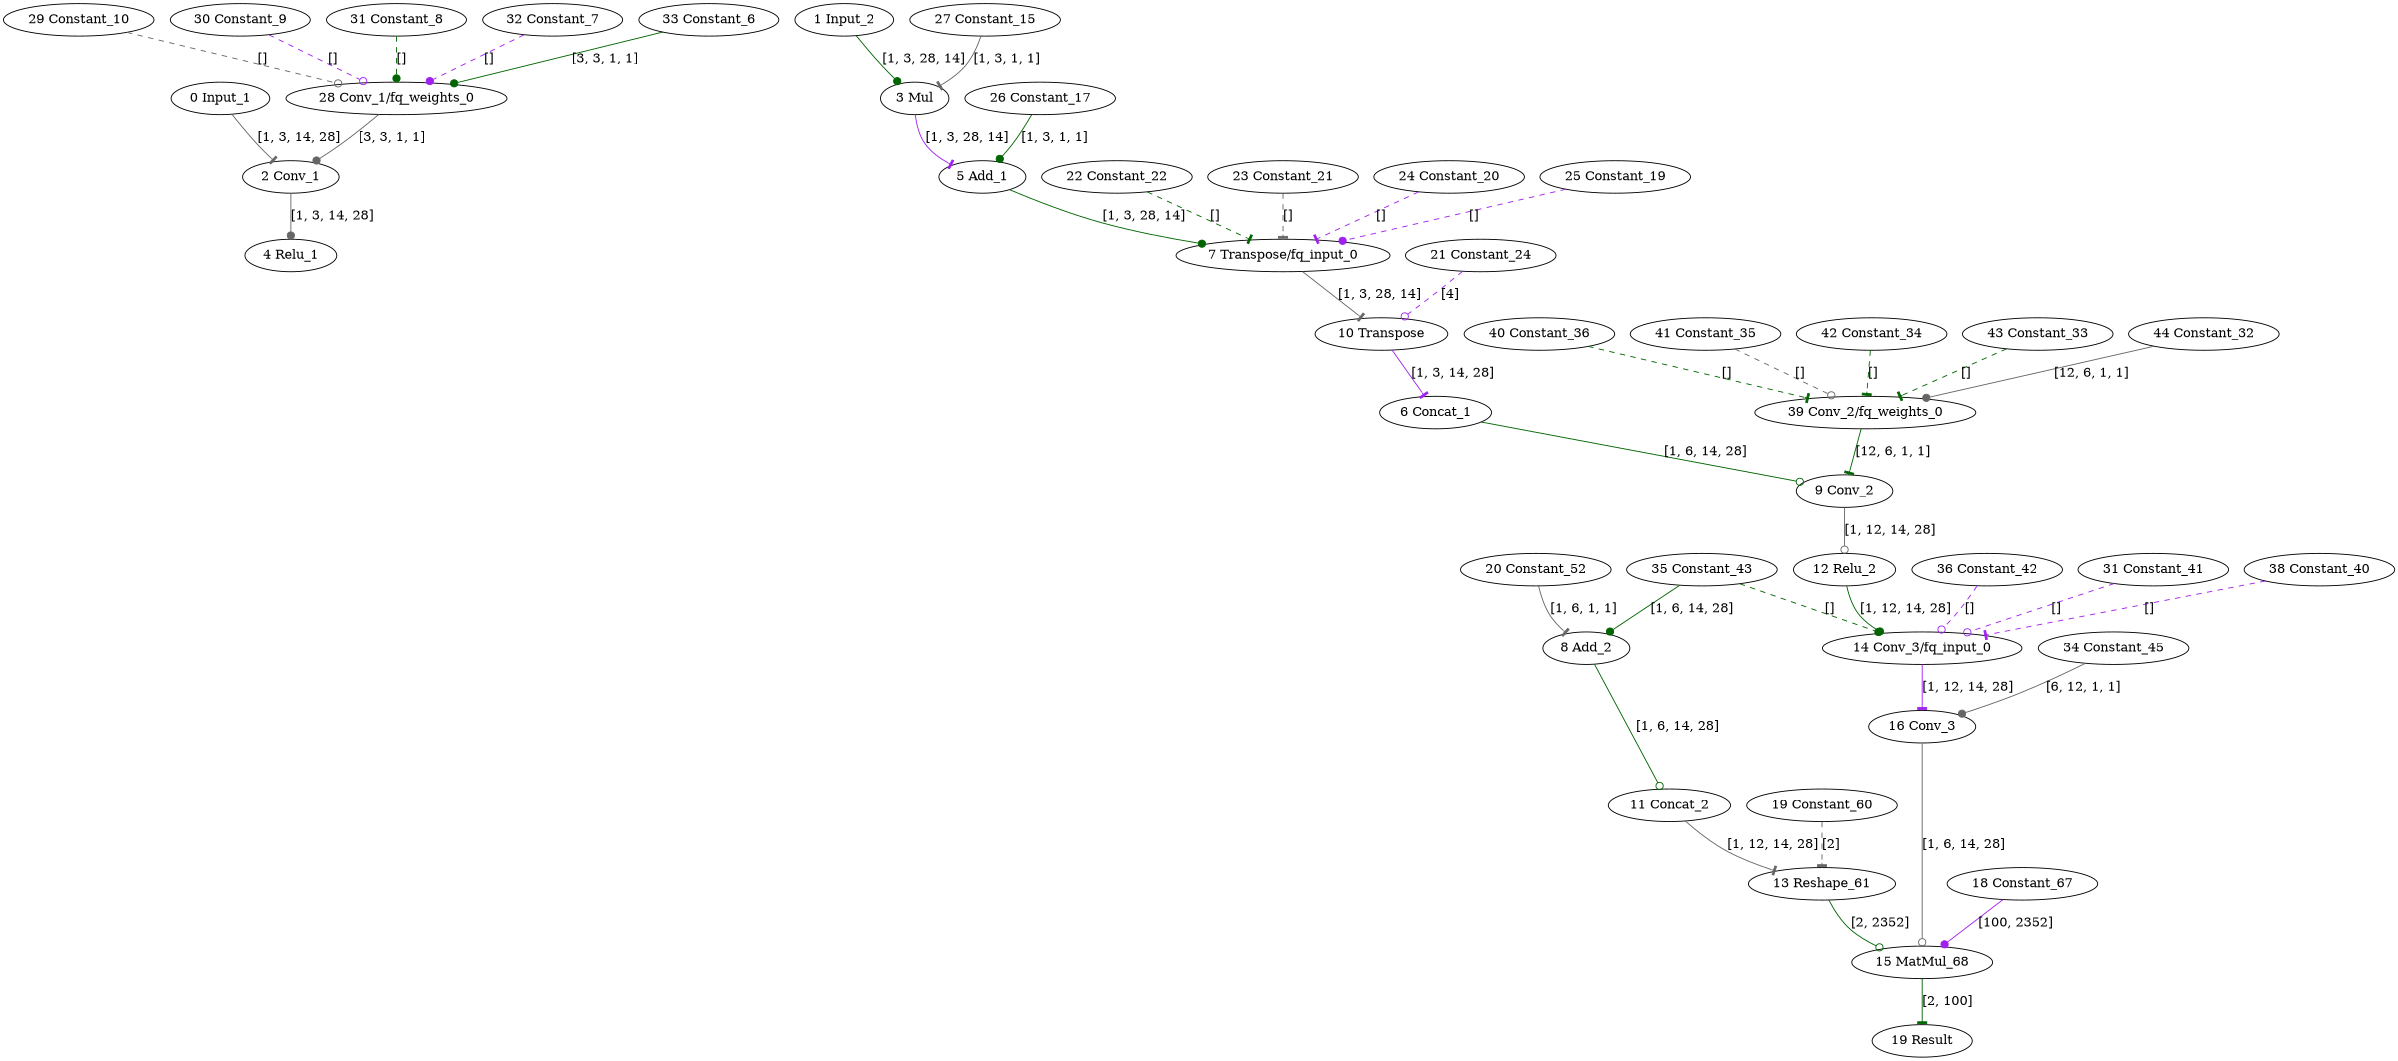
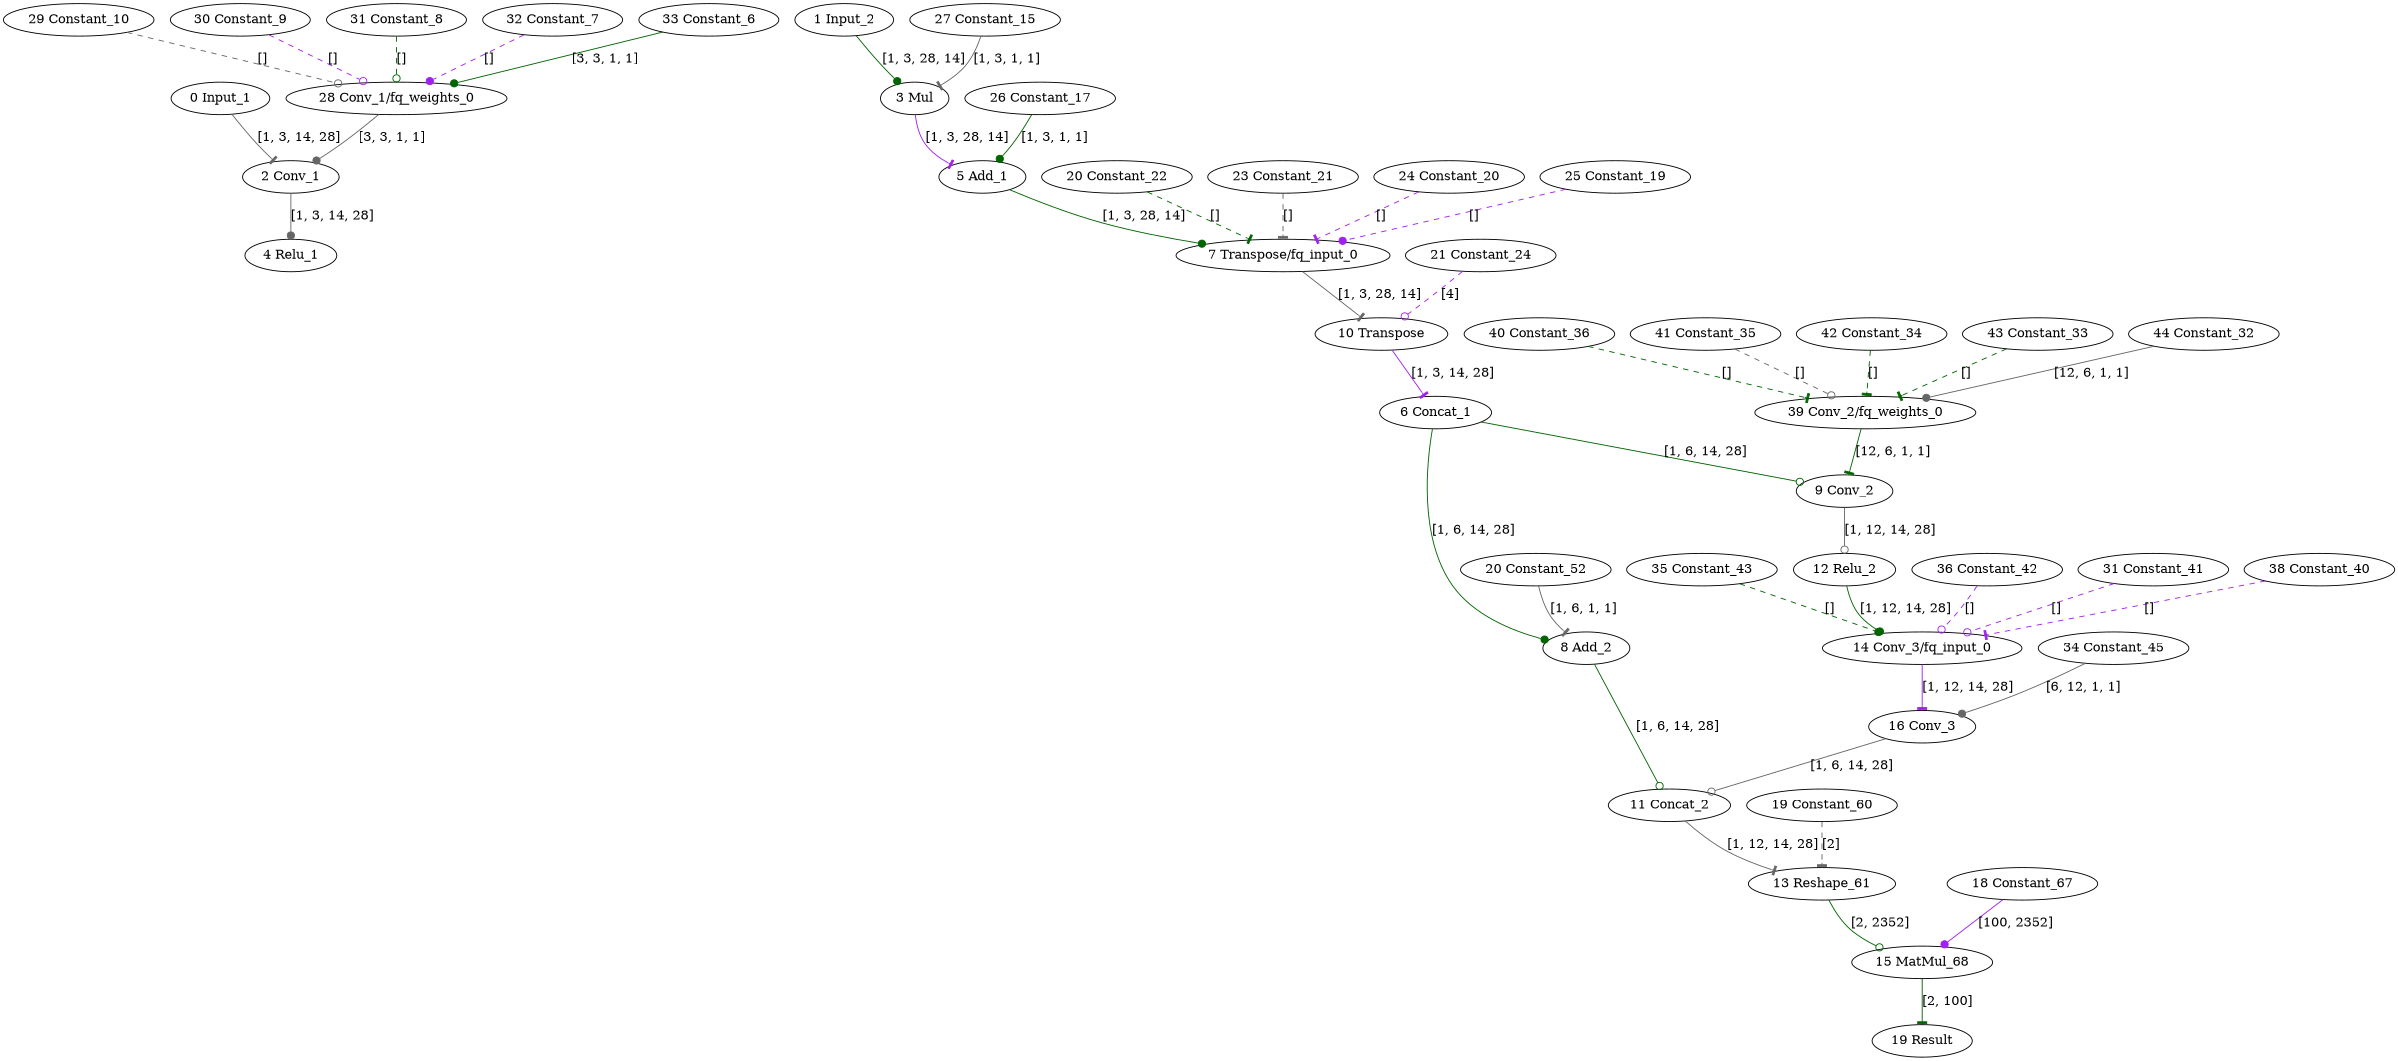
  strict digraph {
    node [type=Constant]
    edge [arrowhead=tee color=darkgreen style=solid]
    "0 Input_1" [type=Parameter]
    "2 Conv_1" [type=Convolution]
    "4 Relu_1" [type=Relu]
    "1 Input_2" [type=Parameter]
    "3 Mul" [type=Multiply]
    "5 Add_1" [type=Add]
    "7 Transpose/fq_input_0" [type=FakeQuantize]
    "6 Concat_1" [type=Concat]
    "8 Add_2" [type=Add]
    "9 Conv_2" [type=Convolution]
    "10 Transpose" [type=Transpose]
    "11 Concat_2" [type=Concat]
    "12 Relu_2" [type=Relu]
    "13 Reshape_61" [type=Reshape]
    "14 Conv_3/fq_input_0" [type=FakeQuantize]
    "15 MatMul_68" [type=MatMul]
    "16 Conv_3" [type=Convolution]
    n18 [label="19 Result" type=Result]
    "18 Constant_67"
    "19 Constant_60"
    "20 Constant_52"
    "21 Constant_24"
-   "22 Constant_22"
+   "22 Constant_22" [label="20 Constant_22"]
    "23 Constant_21"
    "24 Constant_20"
    "25 Constant_19"
    "26 Constant_17"
    "27 Constant_15"
    "28 Conv_1/fq_weights_0" [type=FakeQuantize]
    "29 Constant_10"
    "30 Constant_9"
    "31 Constant_8"
    "32 Constant_7"
    "33 Constant_6"
    "34 Constant_45"
    "35 Constant_43"
    "36 Constant_42"
    n38 [label="31 Constant_41"]
    "38 Constant_40"
    "39 Conv_2/fq_weights_0" [type=FakeQuantize]
    "40 Constant_36"
    "41 Constant_35"
    "42 Constant_34"
    "43 Constant_33"
    "44 Constant_32"
    "0 Input_1" -> "2 Conv_1" [color=gray40 label="[1, 3, 14, 28]"]
    "2 Conv_1" -> "4 Relu_1" [arrowhead=dot color=gray40 label="[1, 3, 14, 28]"]
    "1 Input_2" -> "3 Mul" [arrowhead=dot label="[1, 3, 28, 14]"]
    "3 Mul" -> "5 Add_1" [color=purple label="[1, 3, 28, 14]"]
    "5 Add_1" -> "7 Transpose/fq_input_0" [arrowhead=dot label="[1, 3, 28, 14]"]
    "7 Transpose/fq_input_0" -> "10 Transpose" [color=gray40 label="[1, 3, 28, 14]"]
-   "35 Constant_43" -> "8 Add_2" [arrowhead=dot label="[1, 6, 14, 28]"]
+   "6 Concat_1" -> "8 Add_2" [arrowhead=dot label="[1, 6, 14, 28]"]
    "6 Concat_1" -> "9 Conv_2" [arrowhead=odot label="[1, 6, 14, 28]"]
    "8 Add_2" -> "11 Concat_2" [arrowhead=odot label="[1, 6, 14, 28]"]
    "9 Conv_2" -> "12 Relu_2" [arrowhead=odot color=gray40 label="[1, 12, 14, 28]"]
    "10 Transpose" -> "6 Concat_1" [color=purple label="[1, 3, 14, 28]"]
    "11 Concat_2" -> "13 Reshape_61" [color=gray40 label="[1, 12, 14, 28]"]
    "12 Relu_2" -> "14 Conv_3/fq_input_0" [arrowhead=dot label="[1, 12, 14, 28]"]
    "13 Reshape_61" -> "15 MatMul_68" [arrowhead=odot label="[2, 2352]"]
    "14 Conv_3/fq_input_0" -> "16 Conv_3" [color=purple label="[1, 12, 14, 28]"]
    "15 MatMul_68" -> n18 [label="[2, 100]"]
-   "16 Conv_3" -> "15 MatMul_68" [arrowhead=odot color=gray40 label="[1, 6, 14, 28]"]
+   "16 Conv_3" -> "11 Concat_2" [arrowhead=odot color=gray40 label="[1, 6, 14, 28]"]
    "18 Constant_67" -> "15 MatMul_68" [arrowhead=dot color=purple label="[100, 2352]"]
    "19 Constant_60" -> "13 Reshape_61" [color=gray40 label="[2]" style=dashed]
    "20 Constant_52" -> "8 Add_2" [color=gray40 label="[1, 6, 1, 1]"]
    "21 Constant_24" -> "10 Transpose" [arrowhead=odot color=purple label="[4]" style=dashed]
    "22 Constant_22" -> "7 Transpose/fq_input_0" [label="[]" style=dashed]
    "23 Constant_21" -> "7 Transpose/fq_input_0" [color=gray40 label="[]" style=dashed]
    "24 Constant_20" -> "7 Transpose/fq_input_0" [color=purple label="[]" style=dashed]
    "25 Constant_19" -> "7 Transpose/fq_input_0" [arrowhead=dot color=purple label="[]" style=dashed]
    "26 Constant_17" -> "5 Add_1" [arrowhead=dot label="[1, 3, 1, 1]"]
    "27 Constant_15" -> "3 Mul" [color=gray40 label="[1, 3, 1, 1]"]
    "28 Conv_1/fq_weights_0" -> "2 Conv_1" [arrowhead=dot color=gray40 label="[3, 3, 1, 1]"]
    "29 Constant_10" -> "28 Conv_1/fq_weights_0" [arrowhead=odot color=gray40 label="[]" style=dashed]
    "30 Constant_9" -> "28 Conv_1/fq_weights_0" [arrowhead=odot color=purple label="[]" style=dashed]
-   "31 Constant_8" -> "28 Conv_1/fq_weights_0" [arrowhead=dot label="[]" style=dashed]
+   "31 Constant_8" -> "28 Conv_1/fq_weights_0" [arrowhead=odot label="[]" style=dashed]
    "32 Constant_7" -> "28 Conv_1/fq_weights_0" [arrowhead=dot color=purple label="[]" style=dashed]
    "33 Constant_6" -> "28 Conv_1/fq_weights_0" [arrowhead=dot label="[3, 3, 1, 1]"]
    "34 Constant_45" -> "16 Conv_3" [arrowhead=dot color=gray40 label="[6, 12, 1, 1]"]
    "35 Constant_43" -> "14 Conv_3/fq_input_0" [arrowhead=dot label="[]" style=dashed]
    "36 Constant_42" -> "14 Conv_3/fq_input_0" [arrowhead=odot color=purple label="[]" style=dashed]
    n38 -> "14 Conv_3/fq_input_0" [arrowhead=odot color=purple label="[]" style=dashed]
    "38 Constant_40" -> "14 Conv_3/fq_input_0" [color=purple label="[]" style=dashed]
    "39 Conv_2/fq_weights_0" -> "9 Conv_2" [label="[12, 6, 1, 1]"]
    "40 Constant_36" -> "39 Conv_2/fq_weights_0" [label="[]" style=dashed]
    "41 Constant_35" -> "39 Conv_2/fq_weights_0" [arrowhead=odot color=gray40 label="[]" style=dashed]
    "42 Constant_34" -> "39 Conv_2/fq_weights_0" [label="[]" style=dashed]
    "43 Constant_33" -> "39 Conv_2/fq_weights_0" [label="[]" style=dashed]
    "44 Constant_32" -> "39 Conv_2/fq_weights_0" [arrowhead=dot color=gray40 label="[12, 6, 1, 1]"]
  }
